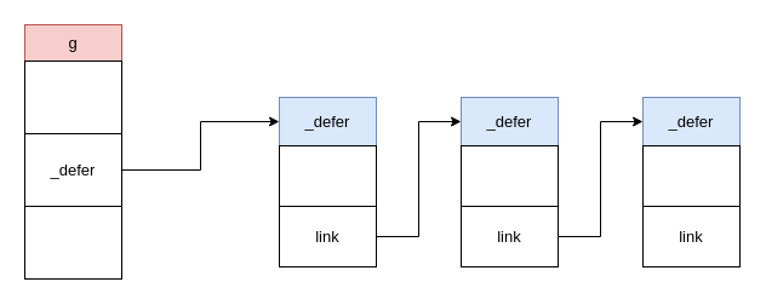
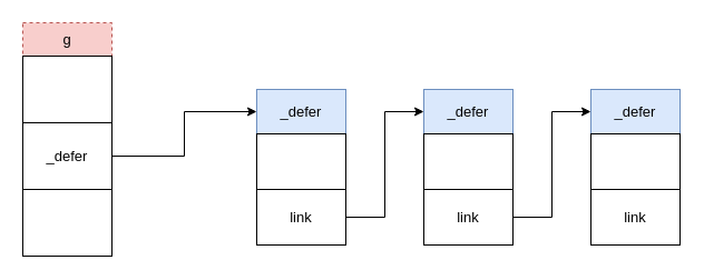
  <mxCell id="0" />
  <mxCell id="1" parent="0" />
  <mxCell id="2" value="" style="edgeStyle=orthogonalEdgeStyle;rounded=0;orthogonalLoop=1;jettySize=auto;html=1;strokeWidth=1;fontSize=13;" edge="1" parent="1" source="3" target="5"><mxGeometry relative="1" as="geometry" /></mxCell>
- <mxCell id="3" value="g" style="rounded=0;whiteSpace=wrap;html=1;fillColor=#f8cecc;strokeColor=#b85450;strokeWidth=1;fontSize=13;" vertex="1" parent="1"><mxGeometry x="20" y="20" width="80" height="30" as="geometry" /></mxCell>
+ <mxCell id="3" value="g" style="rounded=0;whiteSpace=wrap;html=1;fillColor=#f8cecc;strokeColor=#b85450;strokeWidth=1;fontSize=13;dashed=1;" vertex="1" parent="1"><mxGeometry x="20" y="20" width="80" height="30" as="geometry" /></mxCell>
  <mxCell id="4" value="" style="edgeStyle=orthogonalEdgeStyle;rounded=0;orthogonalLoop=1;jettySize=auto;html=1;strokeWidth=1;fontSize=13;" edge="1" parent="1" source="5" target="8"><mxGeometry relative="1" as="geometry" /></mxCell>
  <mxCell id="5" value="" style="rounded=0;whiteSpace=wrap;html=1;strokeWidth=1;fontSize=13;" vertex="1" parent="1"><mxGeometry x="20" y="50" width="80" height="60" as="geometry" /></mxCell>
  <mxCell id="6" value="" style="edgeStyle=orthogonalEdgeStyle;rounded=0;orthogonalLoop=1;jettySize=auto;html=1;strokeWidth=1;fontSize=13;" edge="1" parent="1" source="8" target="9"><mxGeometry relative="1" as="geometry" /></mxCell>
  <mxCell id="7" style="edgeStyle=orthogonalEdgeStyle;rounded=0;orthogonalLoop=1;jettySize=auto;html=1;entryX=0;entryY=0.5;entryDx=0;entryDy=0;strokeWidth=1;fontSize=13;" edge="1" parent="1" source="8" target="11"><mxGeometry relative="1" as="geometry" /></mxCell>
  <mxCell id="8" value="_defer" style="rounded=0;whiteSpace=wrap;html=1;strokeWidth=1;fontSize=13;" vertex="1" parent="1"><mxGeometry x="20" y="110" width="80" height="60" as="geometry" /></mxCell>
  <mxCell id="9" value="" style="rounded=0;whiteSpace=wrap;html=1;strokeWidth=1;fontSize=13;" vertex="1" parent="1"><mxGeometry x="20" y="170" width="80" height="60" as="geometry" /></mxCell>
  <mxCell id="10" value="" style="edgeStyle=orthogonalEdgeStyle;rounded=0;orthogonalLoop=1;jettySize=auto;html=1;strokeWidth=1;fontSize=13;" edge="1" parent="1" source="11" target="13"><mxGeometry relative="1" as="geometry" /></mxCell>
  <mxCell id="11" value="_defer" style="rounded=0;whiteSpace=wrap;html=1;fillColor=#dae8fc;strokeColor=#6c8ebf;strokeWidth=1;fontSize=13;" vertex="1" parent="1"><mxGeometry x="230" y="80" width="80" height="40" as="geometry" /></mxCell>
  <mxCell id="12" value="" style="edgeStyle=orthogonalEdgeStyle;rounded=0;orthogonalLoop=1;jettySize=auto;html=1;strokeWidth=1;fontSize=13;" edge="1" parent="1" source="13" target="15"><mxGeometry relative="1" as="geometry" /></mxCell>
  <mxCell id="13" value="" style="rounded=0;whiteSpace=wrap;html=1;strokeWidth=1;fontSize=13;" vertex="1" parent="1"><mxGeometry x="230" y="120" width="80" height="50" as="geometry" /></mxCell>
  <mxCell id="14" style="edgeStyle=orthogonalEdgeStyle;rounded=0;orthogonalLoop=1;jettySize=auto;html=1;entryX=0;entryY=0.5;entryDx=0;entryDy=0;strokeWidth=1;fontSize=13;" edge="1" parent="1" source="15" target="17"><mxGeometry relative="1" as="geometry" /></mxCell>
  <mxCell id="15" value="link" style="rounded=0;whiteSpace=wrap;html=1;strokeWidth=1;fontSize=13;" vertex="1" parent="1"><mxGeometry x="230" y="170" width="80" height="50" as="geometry" /></mxCell>
  <mxCell id="16" value="" style="edgeStyle=orthogonalEdgeStyle;rounded=0;orthogonalLoop=1;jettySize=auto;html=1;strokeWidth=1;fontSize=13;" edge="1" source="17" target="19" parent="1"><mxGeometry relative="1" as="geometry"><Array as="points"><mxPoint x="420" y="100" /><mxPoint x="420" y="100" /></Array></mxGeometry></mxCell>
  <mxCell id="17" value="_defer" style="rounded=0;whiteSpace=wrap;html=1;fillColor=#dae8fc;strokeColor=#6c8ebf;strokeWidth=1;fontSize=13;" vertex="1" parent="1"><mxGeometry x="380" y="80" width="80" height="40" as="geometry" /></mxCell>
  <mxCell id="18" value="" style="edgeStyle=orthogonalEdgeStyle;rounded=0;orthogonalLoop=1;jettySize=auto;html=1;strokeWidth=1;fontSize=13;" edge="1" source="19" target="21" parent="1"><mxGeometry relative="1" as="geometry" /></mxCell>
  <mxCell id="19" value="" style="rounded=0;whiteSpace=wrap;html=1;strokeWidth=1;fontSize=13;" vertex="1" parent="1"><mxGeometry x="380" y="120" width="80" height="50" as="geometry" /></mxCell>
  <mxCell id="20" style="edgeStyle=orthogonalEdgeStyle;rounded=0;orthogonalLoop=1;jettySize=auto;html=1;entryX=0;entryY=0.5;entryDx=0;entryDy=0;strokeWidth=1;fontSize=13;" edge="1" parent="1" source="21" target="23"><mxGeometry relative="1" as="geometry" /></mxCell>
  <mxCell id="21" value="link" style="rounded=0;whiteSpace=wrap;html=1;strokeWidth=1;fontSize=13;" vertex="1" parent="1"><mxGeometry x="380" y="170" width="80" height="50" as="geometry" /></mxCell>
  <mxCell id="22" value="" style="edgeStyle=orthogonalEdgeStyle;rounded=0;orthogonalLoop=1;jettySize=auto;html=1;strokeWidth=1;fontSize=13;" edge="1" source="23" target="25" parent="1"><mxGeometry relative="1" as="geometry" /></mxCell>
  <mxCell id="23" value="_defer" style="rounded=0;whiteSpace=wrap;html=1;fillColor=#dae8fc;strokeColor=#6c8ebf;strokeWidth=1;fontSize=13;" vertex="1" parent="1"><mxGeometry x="530" y="80" width="80" height="40" as="geometry" /></mxCell>
  <mxCell id="24" value="" style="edgeStyle=orthogonalEdgeStyle;rounded=0;orthogonalLoop=1;jettySize=auto;html=1;strokeWidth=1;fontSize=13;" edge="1" source="25" target="26" parent="1"><mxGeometry relative="1" as="geometry" /></mxCell>
  <mxCell id="25" value="" style="rounded=0;whiteSpace=wrap;html=1;strokeWidth=1;fontSize=13;" vertex="1" parent="1"><mxGeometry x="530" y="120" width="80" height="50" as="geometry" /></mxCell>
  <mxCell id="26" value="link" style="rounded=0;whiteSpace=wrap;html=1;strokeWidth=1;fontSize=13;" vertex="1" parent="1"><mxGeometry x="530" y="170" width="80" height="50" as="geometry" /></mxCell>
